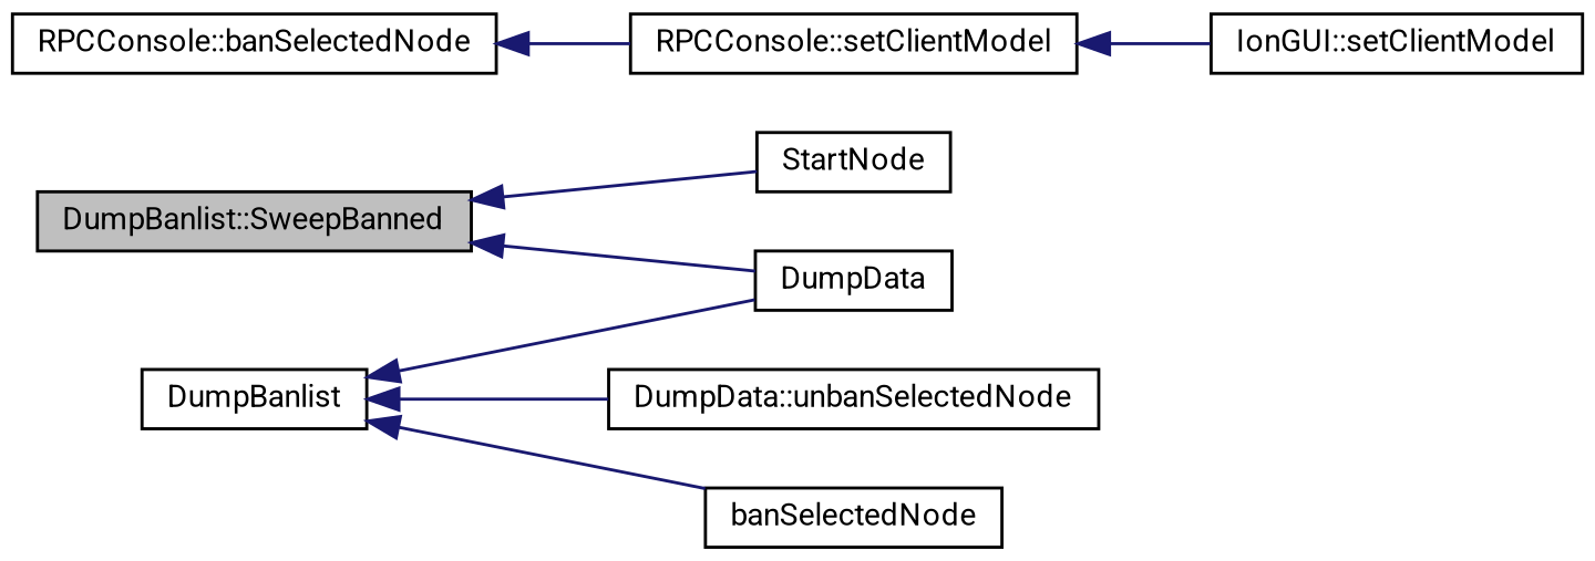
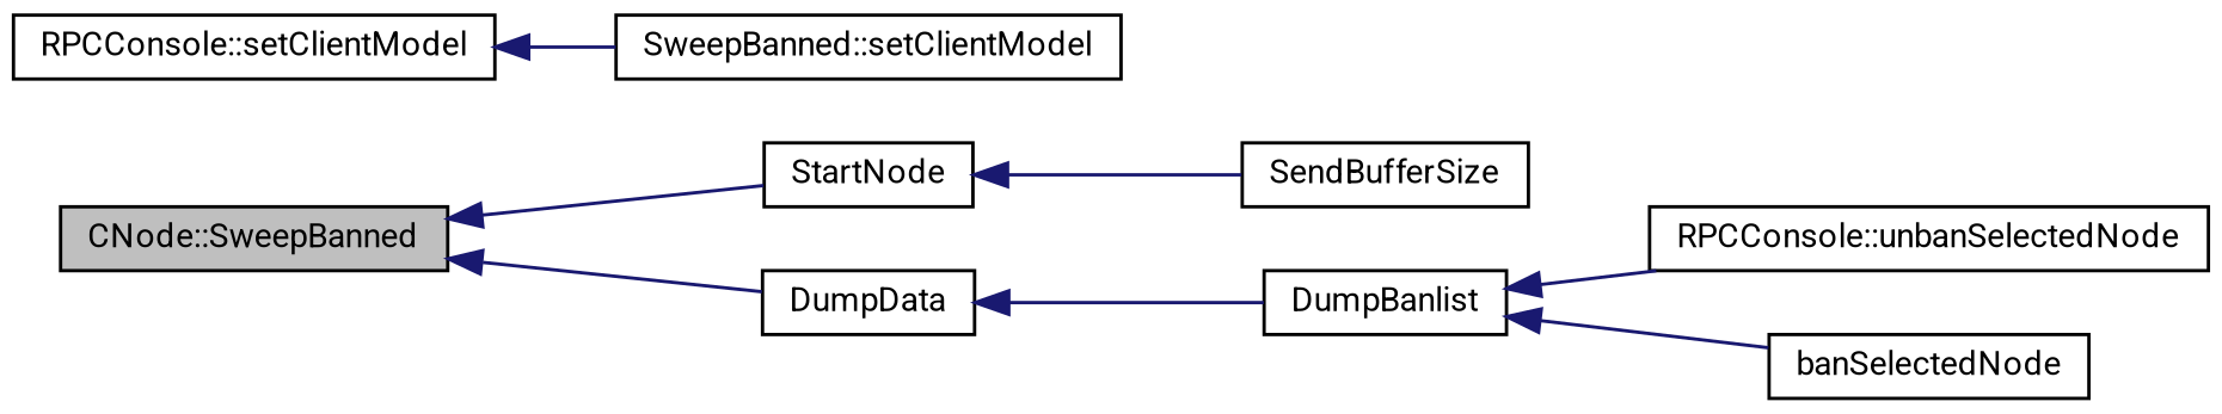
  digraph {
    fontname=Roboto
    rankdir=LR
    node [color=black fillcolor=white fontname=Roboto fontsize=10 shape=record style=filled]
    edge [color=midnightblue dir=back fontname=Roboto fontsize=10 labelfontname=Helvetica labelfontsize=10 style=solid]
-   n1 [fillcolor=grey75 fontcolor=black height=0.2 label="DumpBanlist::SweepBanned" width=0.4]
+   n1 [fillcolor=grey75 fontcolor=black height=0.2 label="CNode::SweepBanned" width=0.4]
    n2 [height=0.2 label=StartNode width=0.4]
    n3 [height=0.2 label=DumpData width=0.4]
+   n4 [height=0.2 label=SendBufferSize width=0.4]
    n5 [height=0.2 label=DumpBanlist width=0.4]
-   n6 [height=0.2 label="DumpData::unbanSelectedNode" width=0.4]
+   n6 [height=0.2 label="RPCConsole::unbanSelectedNode" width=0.4]
    n7 [height=0.2 label=banSelectedNode width=0.4]
-   n8 [height=0.2 label="RPCConsole::banSelectedNode" width=0.4]
    n9 [height=0.2 label="RPCConsole::setClientModel" width=0.4]
-   n10 [height=0.2 label="IonGUI::setClientModel" width=0.4]
+   n10 [height=0.2 label="SweepBanned::setClientModel" width=0.4]
    n1 -> n2
    n1 -> n3
-   n5 -> n3
+   n2 -> n4
+   n3 -> n5
    n5 -> n6
    n5 -> n7
-   n8 -> n9
    n9 -> n10
  }
